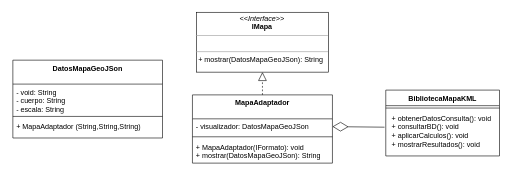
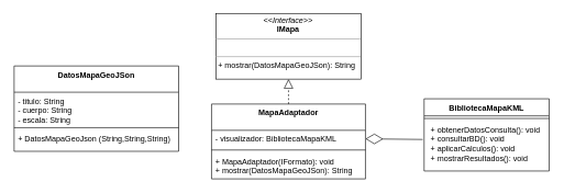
  <mxCell id="0" />
  <mxCell id="1" parent="0" />
  <mxCell id="2" value="&lt;p style=&quot;margin:0px;margin-top:4px;text-align:center;&quot;&gt;&lt;i&gt;&amp;lt;&amp;lt;Interface&amp;gt;&amp;gt;&lt;/i&gt;&lt;br&gt;&lt;b&gt;IMapa&lt;/b&gt;&lt;/p&gt;&lt;hr size=&quot;1&quot;&gt;&lt;p style=&quot;margin:0px;margin-left:4px;&quot;&gt;&lt;br&gt;&lt;/p&gt;&lt;hr size=&quot;1&quot;&gt;&lt;p style=&quot;margin:0px;margin-left:4px;&quot;&gt;+ mostrar(DatosMapaGeoJSon): String&lt;br&gt;&lt;br&gt;&lt;/p&gt;" style="verticalAlign=top;align=left;overflow=fill;fontSize=12;fontFamily=Helvetica;html=1;whiteSpace=wrap;" parent="1" vertex="1"><mxGeometry x="326.44" y="20" width="221" height="100" as="geometry" /></mxCell>
  <mxCell id="3" value="" style="endArrow=block;dashed=1;endFill=0;endSize=12;html=1;rounded=0;entryX=0.5;entryY=1;entryDx=0;entryDy=0;exitX=0.5;exitY=0;exitDx=0;exitDy=0;" parent="1" source="7" target="2" edge="1"><mxGeometry width="160" relative="1" as="geometry"><mxPoint x="291.94" y="233.5" as="sourcePoint" /><mxPoint x="446.94" y="153.5" as="targetPoint" /></mxGeometry></mxCell>
  <mxCell id="4" value="BibliotecaMapaKML" style="swimlane;fontStyle=1;align=center;verticalAlign=top;childLayout=stackLayout;horizontal=1;startSize=26;horizontalStack=0;resizeParent=1;resizeParentMax=0;resizeLast=0;collapsible=1;marginBottom=0;whiteSpace=wrap;html=1;" parent="1" vertex="1"><mxGeometry x="642.94" y="150" width="190" height="110" as="geometry" /></mxCell>
  <mxCell id="5" value="" style="line;strokeWidth=1;fillColor=none;align=left;verticalAlign=middle;spacingTop=-1;spacingLeft=3;spacingRight=3;rotatable=0;labelPosition=right;points=[];portConstraint=eastwest;strokeColor=inherit;" parent="4" vertex="1"><mxGeometry y="26" width="190" height="8" as="geometry" /></mxCell>
  <mxCell id="6" value="&lt;p style=&quot;border-color: var(--border-color); margin: 0px 0px 0px 4px;&quot;&gt;+ obtenerDatosConsulta(): void&lt;/p&gt;&lt;p style=&quot;border-color: var(--border-color); margin: 0px 0px 0px 4px;&quot;&gt;+ consultarBD(): void&lt;/p&gt;&lt;p style=&quot;border-color: var(--border-color); margin: 0px 0px 0px 4px;&quot;&gt;+ aplicarCalculos(): void&lt;br style=&quot;border-color: var(--border-color);&quot;&gt;&lt;/p&gt;&lt;p style=&quot;border-color: var(--border-color); margin: 0px 0px 0px 4px;&quot;&gt;+ mostrarResultados(): void&lt;/p&gt;" style="text;strokeColor=none;fillColor=none;align=left;verticalAlign=top;spacingLeft=4;spacingRight=4;overflow=hidden;rotatable=0;points=[[0,0.5],[1,0.5]];portConstraint=eastwest;whiteSpace=wrap;html=1;" parent="4" vertex="1"><mxGeometry y="34" width="190" height="76" as="geometry" /></mxCell>
  <mxCell id="7" value="MapaAdaptador" style="swimlane;fontStyle=1;align=center;verticalAlign=top;childLayout=stackLayout;horizontal=1;startSize=40;horizontalStack=0;resizeParent=1;resizeParentMax=0;resizeLast=0;collapsible=1;marginBottom=0;whiteSpace=wrap;html=1;" vertex="1" parent="1"><mxGeometry x="320" y="158" width="233.87" height="114" as="geometry"><mxRectangle x="243" y="250" width="150" height="40" as="alternateBounds" /></mxGeometry></mxCell>
- <mxCell id="8" value="- visualizador: DatosMapaGeoJSon" style="text;strokeColor=none;fillColor=none;align=left;verticalAlign=top;spacingLeft=4;spacingRight=4;overflow=hidden;rotatable=0;points=[[0,0.5],[1,0.5]];portConstraint=eastwest;whiteSpace=wrap;html=1;" vertex="1" parent="7"><mxGeometry y="40" width="233.87" height="26" as="geometry" /></mxCell>
+ <mxCell id="8" value="- visualizador: BibliotecaMapaKML" style="text;strokeColor=none;fillColor=none;align=left;verticalAlign=top;spacingLeft=4;spacingRight=4;overflow=hidden;rotatable=0;points=[[0,0.5],[1,0.5]];portConstraint=eastwest;whiteSpace=wrap;html=1;" vertex="1" parent="7"><mxGeometry y="40" width="233.87" height="26" as="geometry" /></mxCell>
  <mxCell id="9" value="" style="line;strokeWidth=1;fillColor=none;align=left;verticalAlign=middle;spacingTop=-1;spacingLeft=3;spacingRight=3;rotatable=0;labelPosition=right;points=[];portConstraint=eastwest;strokeColor=inherit;" vertex="1" parent="7"><mxGeometry y="66" width="233.87" height="8" as="geometry" /></mxCell>
  <mxCell id="10" value="+ MapaAdaptador(IFormato): void&lt;br&gt;+ mostrar(DatosMapaGeoJSon): String" style="text;strokeColor=none;fillColor=none;align=left;verticalAlign=top;spacingLeft=4;spacingRight=4;overflow=hidden;rotatable=0;points=[[0,0.5],[1,0.5]];portConstraint=eastwest;whiteSpace=wrap;html=1;" vertex="1" parent="7"><mxGeometry y="74" width="233.87" height="40" as="geometry" /></mxCell>
  <mxCell id="11" value="" style="endArrow=diamondThin;endFill=0;endSize=24;html=1;rounded=0;exitX=-0.011;exitY=0.368;exitDx=0;exitDy=0;exitPerimeter=0;entryX=1;entryY=0.5;entryDx=0;entryDy=0;" edge="1" parent="1" source="6" target="8"><mxGeometry width="160" relative="1" as="geometry"><mxPoint x="412.94" y="380" as="sourcePoint" /><mxPoint x="572.94" y="380" as="targetPoint" /></mxGeometry></mxCell>
  <mxCell id="12" value="DatosMapaGeoJSon" style="swimlane;fontStyle=1;align=center;verticalAlign=top;childLayout=stackLayout;horizontal=1;startSize=40;horizontalStack=0;resizeParent=1;resizeParentMax=0;resizeLast=0;collapsible=1;marginBottom=0;whiteSpace=wrap;html=1;" vertex="1" parent="1"><mxGeometry x="20" y="100" width="250" height="130" as="geometry"><mxRectangle x="243" y="250" width="150" height="40" as="alternateBounds" /></mxGeometry></mxCell>
- <mxCell id="13" value="- void: String&lt;br style=&quot;border-color: var(--border-color);&quot;&gt;- cuerpo: String&lt;br style=&quot;border-color: var(--border-color);&quot;&gt;- escala: String" style="text;strokeColor=none;fillColor=none;align=left;verticalAlign=top;spacingLeft=4;spacingRight=4;overflow=hidden;rotatable=0;points=[[0,0.5],[1,0.5]];portConstraint=eastwest;whiteSpace=wrap;html=1;" vertex="1" parent="12"><mxGeometry y="40" width="250" height="50" as="geometry" /></mxCell>
+ <mxCell id="13" value="- titulo: String&lt;br style=&quot;border-color: var(--border-color);&quot;&gt;- cuerpo: String&lt;br style=&quot;border-color: var(--border-color);&quot;&gt;- escala: String" style="text;strokeColor=none;fillColor=none;align=left;verticalAlign=top;spacingLeft=4;spacingRight=4;overflow=hidden;rotatable=0;points=[[0,0.5],[1,0.5]];portConstraint=eastwest;whiteSpace=wrap;html=1;" vertex="1" parent="12"><mxGeometry y="40" width="250" height="50" as="geometry" /></mxCell>
  <mxCell id="14" value="" style="line;strokeWidth=1;fillColor=none;align=left;verticalAlign=middle;spacingTop=-1;spacingLeft=3;spacingRight=3;rotatable=0;labelPosition=right;points=[];portConstraint=eastwest;strokeColor=inherit;" vertex="1" parent="12"><mxGeometry y="90" width="250" height="8" as="geometry" /></mxCell>
- <mxCell id="15" value="+ MapaAdaptador (String,String,String)" style="text;strokeColor=none;fillColor=none;align=left;verticalAlign=top;spacingLeft=4;spacingRight=4;overflow=hidden;rotatable=0;points=[[0,0.5],[1,0.5]];portConstraint=eastwest;whiteSpace=wrap;html=1;" vertex="1" parent="12"><mxGeometry y="98" width="250" height="32" as="geometry" /></mxCell>
+ <mxCell id="15" value="+ DatosMapaGeoJson (String,String,String)" style="text;strokeColor=none;fillColor=none;align=left;verticalAlign=top;spacingLeft=4;spacingRight=4;overflow=hidden;rotatable=0;points=[[0,0.5],[1,0.5]];portConstraint=eastwest;whiteSpace=wrap;html=1;" vertex="1" parent="12"><mxGeometry y="98" width="250" height="32" as="geometry" /></mxCell>
